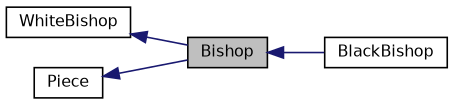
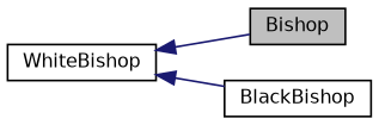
  digraph {
    rankdir=LR
    node [color=black fontname=Helvetica fontsize=10 shape=record]
    edge [color=midnightblue dir=back fontname=Helvetica fontsize=10 labelfontname=Helvetica labelfontsize=10 style=solid]
    n1 [fillcolor=grey75 fontcolor=black height=0.2 label=Bishop style=filled width=0.4]
    n2 [height=0.2 label=BlackBishop width=0.4]
    n3 [height=0.2 label=WhiteBishop width=0.4]
-   n4 [height=0.2 label=Piece width=0.4]
-   n1 -> n2
+   n3 -> n2
    n3 -> n1
-   n4 -> n1
  }
